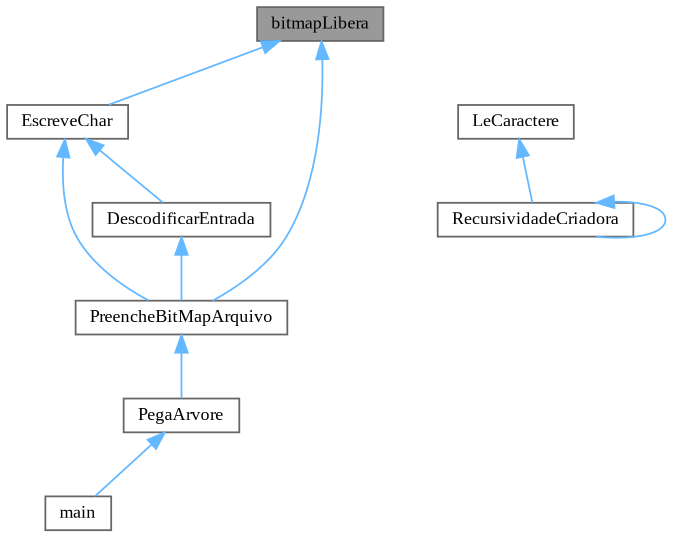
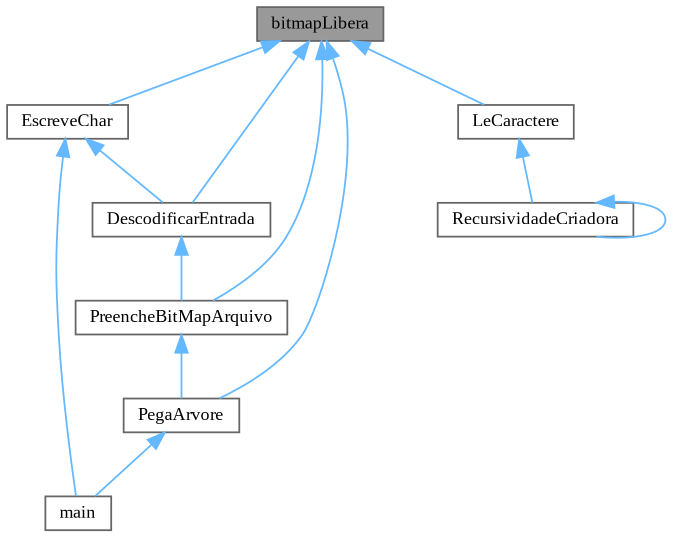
  digraph {
    fontname="Liberation Serif"
    rankdir=TB
    node [color=grey40 fillcolor=white fontname="Liberation Serif" fontsize=10 shape=box style=filled]
    edge [color=steelblue1 dir=back fontname="Liberation Serif" fontsize=10 labelfontname=Helvetica labelfontsize=10 style=solid]
    n1 [color=gray40 fillcolor=grey60 fontcolor=black height=0.2 label=bitmapLibera width=0.4]
    n2 [height=0.2 label=DescodificarEntrada width=0.4]
    n3 [height=0.2 label=EscreveChar width=0.4]
    n4 [height=0.2 label=PreencheBitMapArquivo width=0.4]
    n5 [height=0.2 label=PegaArvore width=0.4]
    n6 [height=0.2 label=LeCaractere width=0.4]
    n7 [height=0.2 label=main width=0.4]
    n8 [height=0.2 label=RecursividadeCriadora width=0.4]
+   n1 -> n2
    n1 -> n3
    n1 -> n4
+   n1 -> n5
+   n1 -> n6
    n2 -> n4
    n3 -> n2
-   n3 -> n4
+   n3 -> n7
    n4 -> n5
    n5 -> n7
    n6 -> n8
    n8 -> n8
  }
